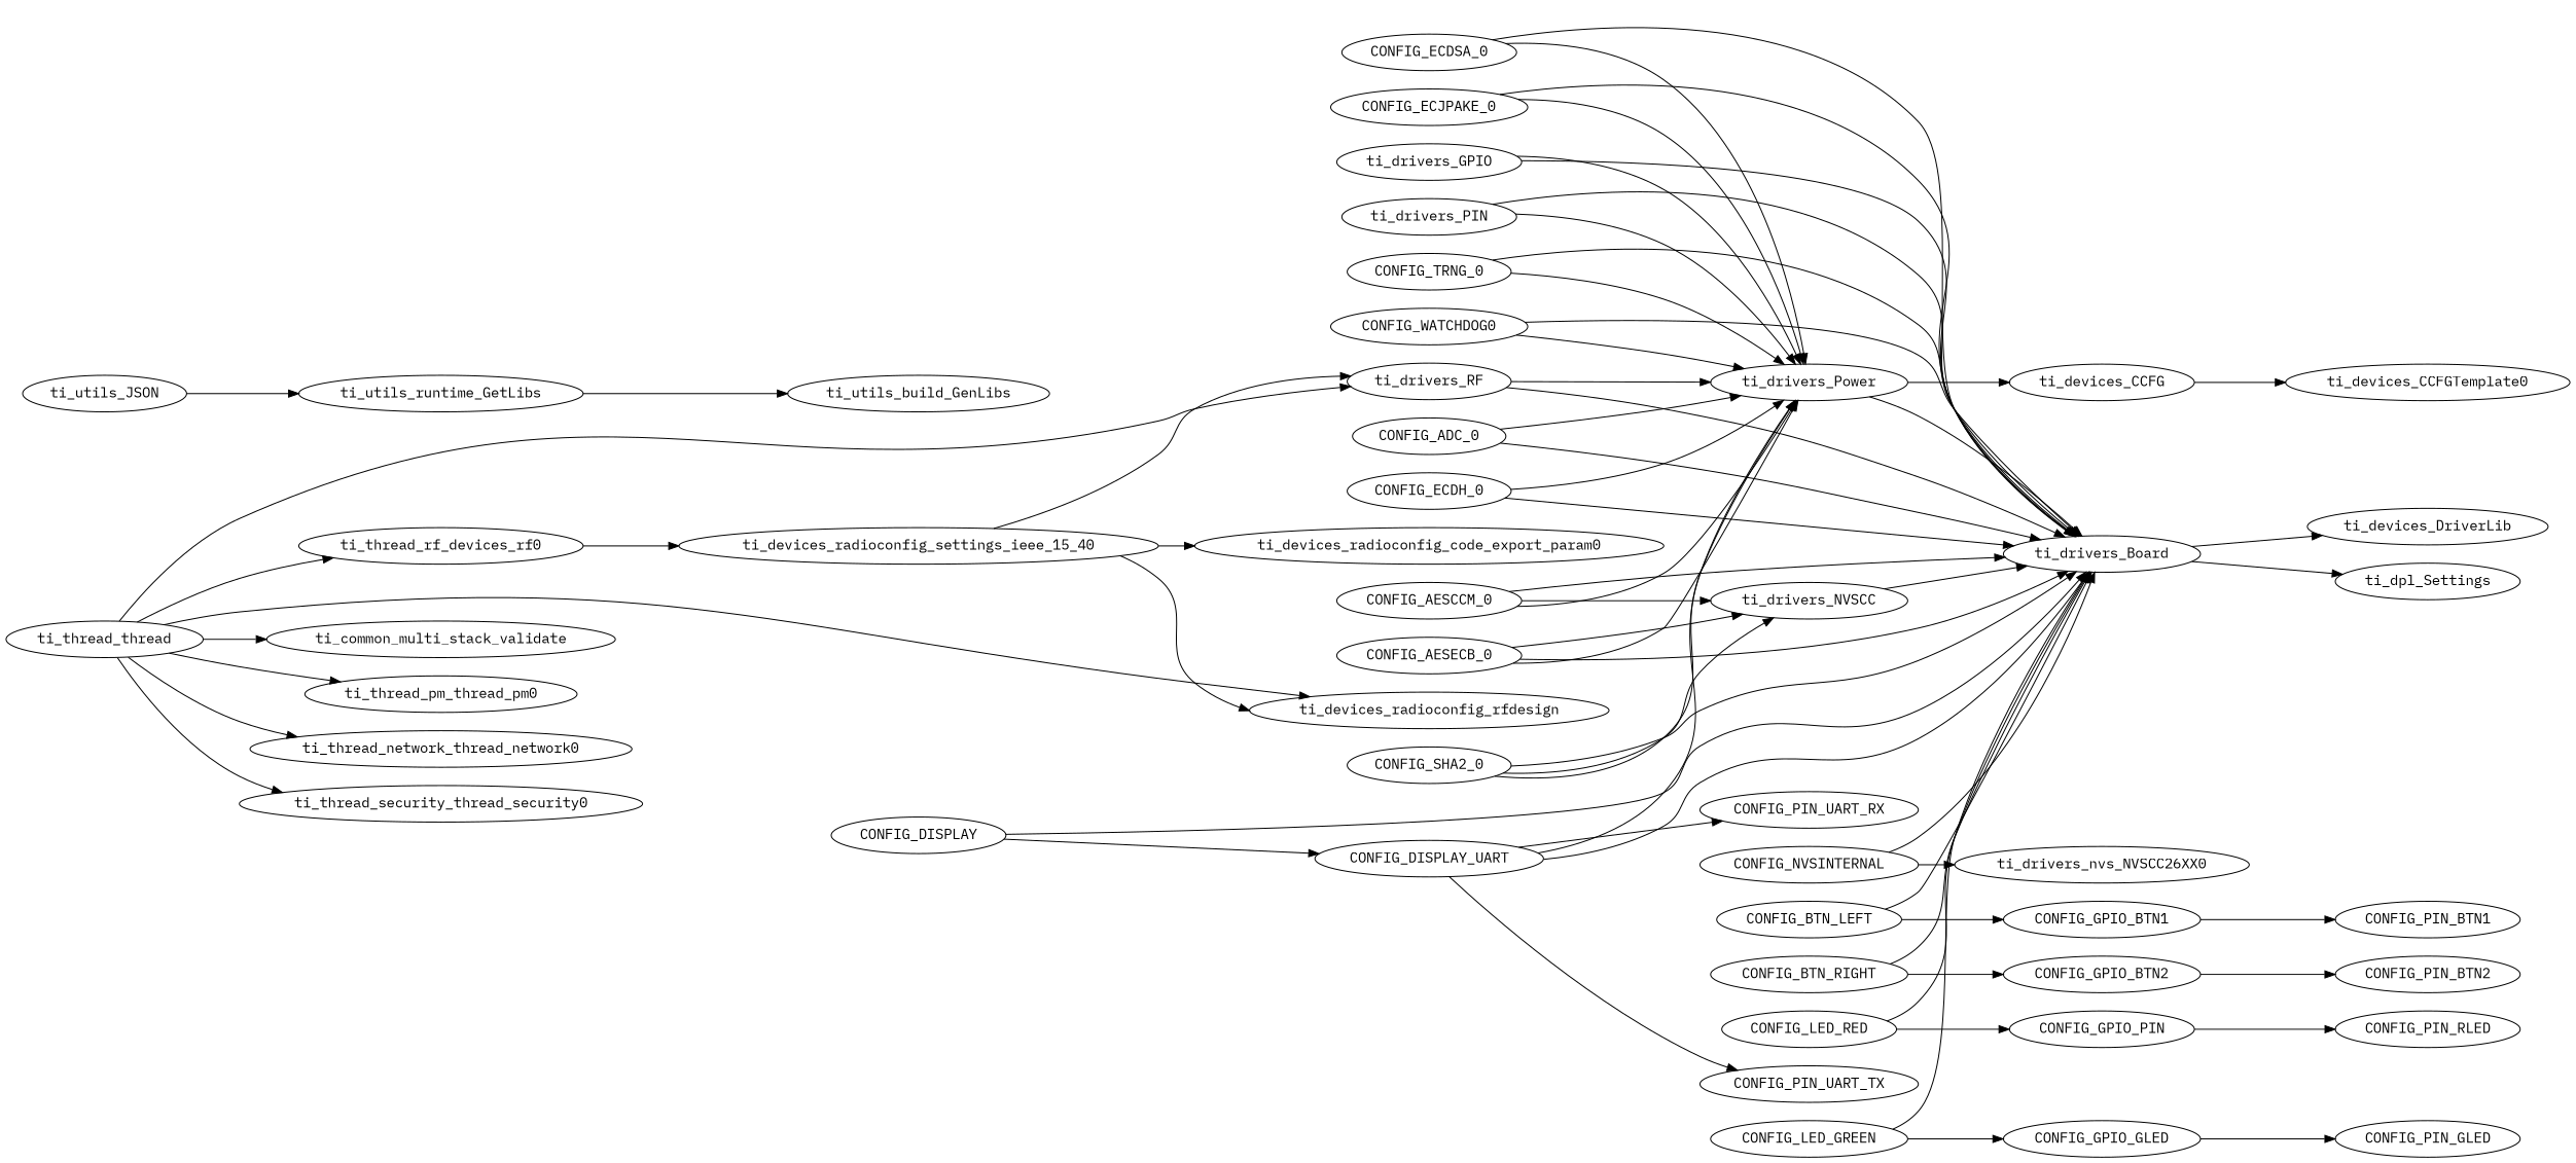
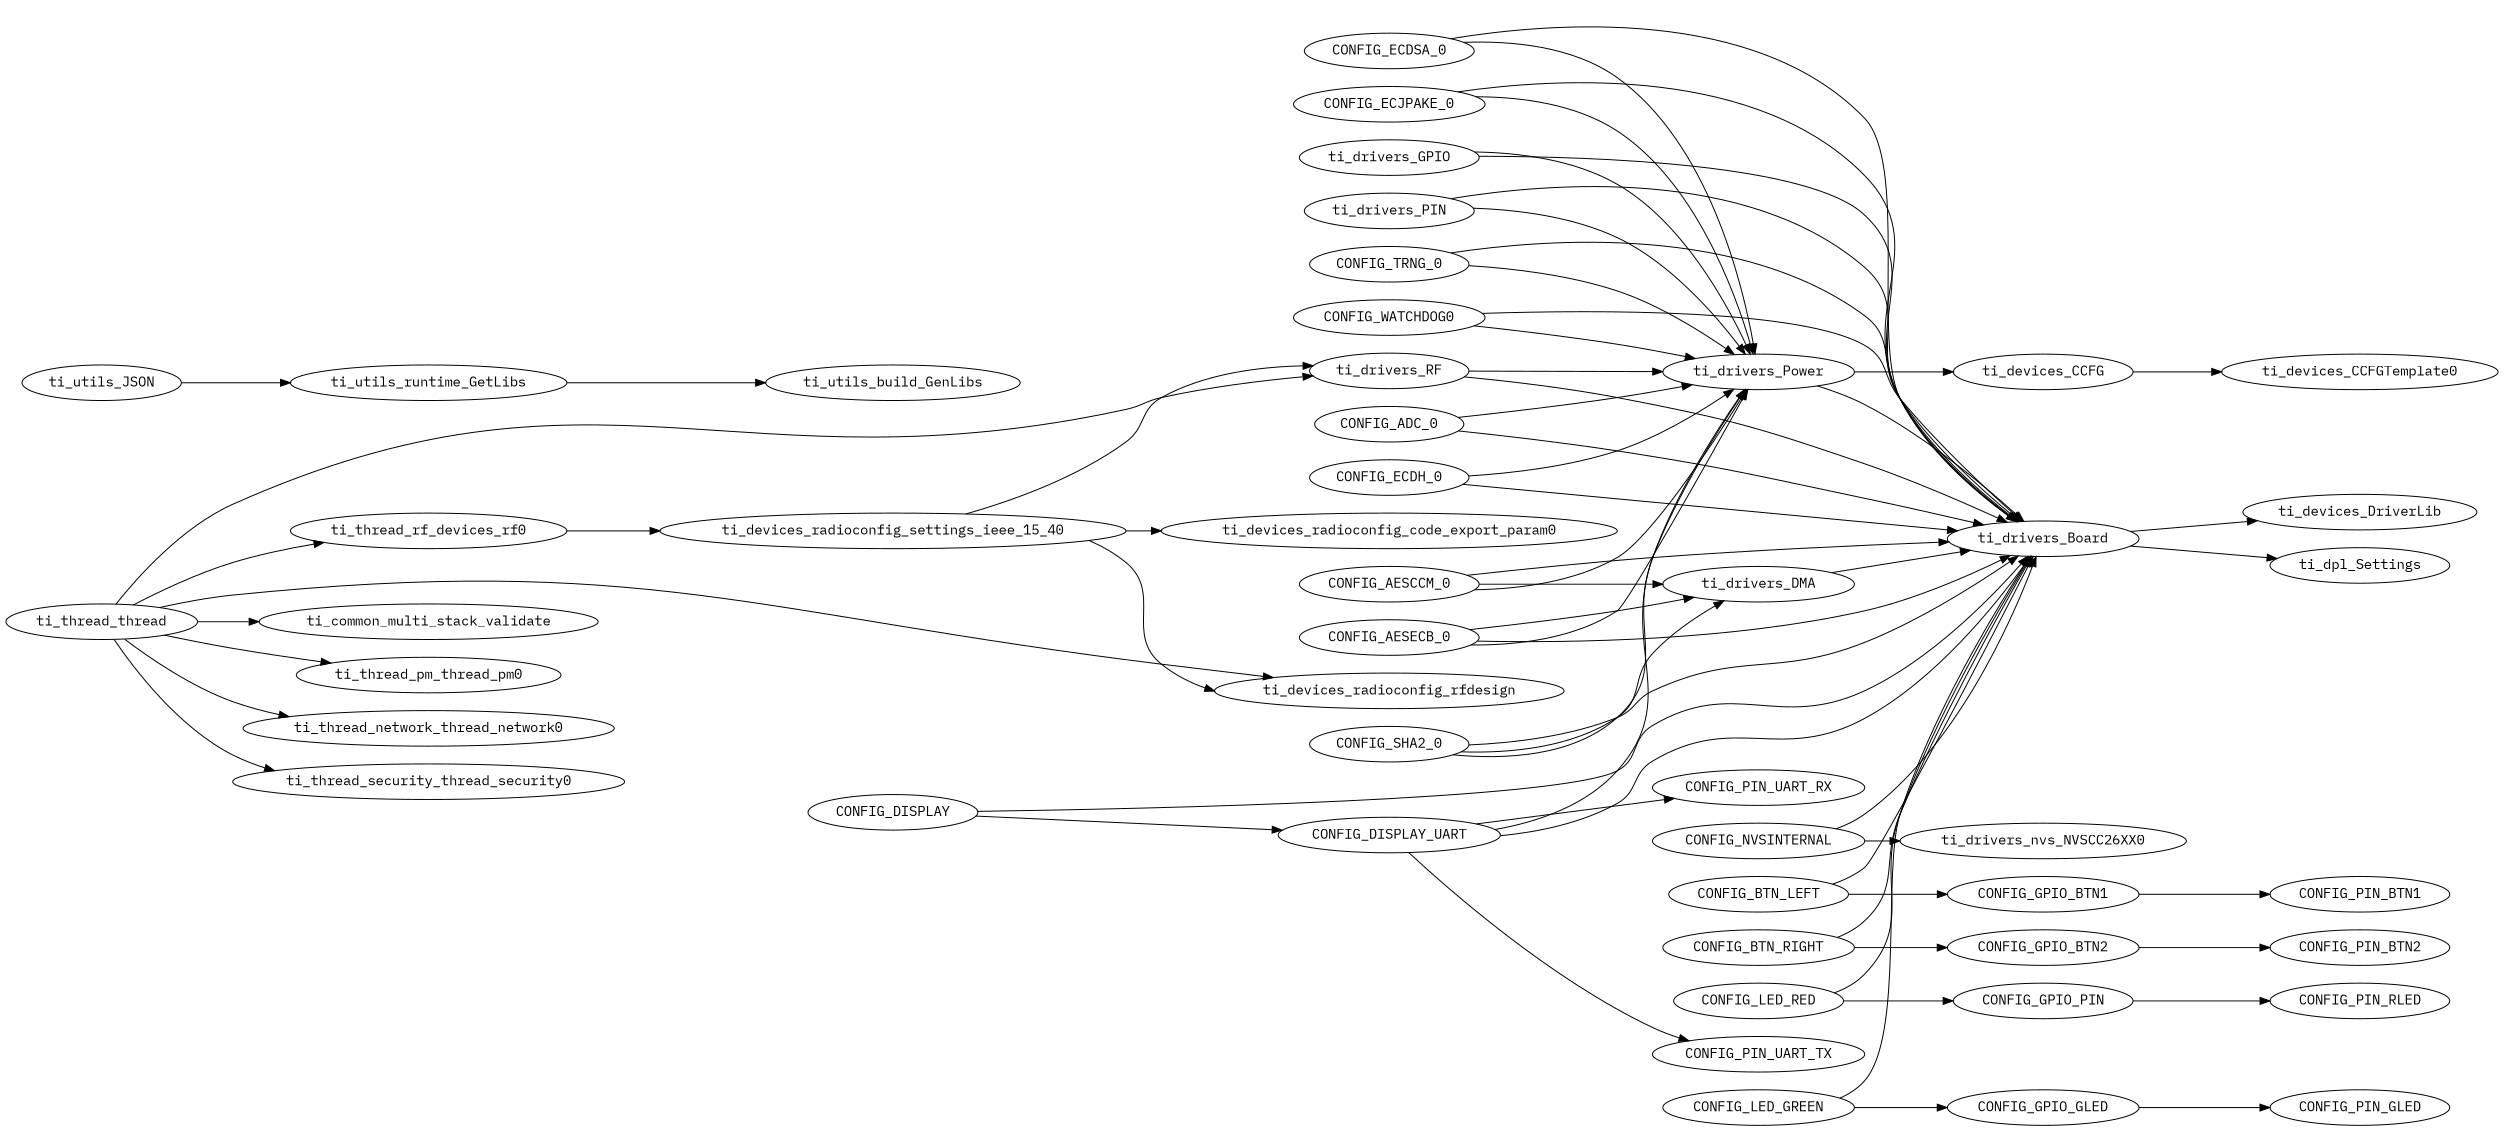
  digraph {
    fontname="IBM Plex Mono"
    rankdir=LR
    node [fontname="IBM Plex Mono"]
    edge [fontname="IBM Plex Mono"]
    ti_devices_CCFG
    ti_devices_CCFGTemplate0
    ti_devices_radioconfig_settings_ieee_15_40
    ti_drivers_RF
    ti_devices_radioconfig_rfdesign
    ti_devices_radioconfig_code_export_param0
    ti_drivers_Board
    ti_drivers_Power
    ti_devices_DriverLib
    ti_dpl_Settings
    CONFIG_DISPLAY
    CONFIG_DISPLAY_UART
    CONFIG_PIN_UART_TX
    CONFIG_PIN_UART_RX
    CONFIG_ADC_0
    CONFIG_AESCCM_0
-   ti_drivers_DMA [label=ti_drivers_NVSCC]
+   ti_drivers_DMA
    CONFIG_AESECB_0
    CONFIG_ECDH_0
    CONFIG_ECDSA_0
    CONFIG_ECJPAKE_0
    ti_drivers_GPIO
    CONFIG_GPIO_BTN1
    CONFIG_PIN_BTN1
    CONFIG_GPIO_BTN2
    CONFIG_PIN_BTN2
    n27 [label=CONFIG_GPIO_PIN]
    CONFIG_PIN_RLED
    CONFIG_GPIO_GLED
    CONFIG_PIN_GLED
    CONFIG_NVSINTERNAL
    ti_drivers_nvs_NVSCC26XX0
    ti_drivers_PIN
    CONFIG_SHA2_0
    CONFIG_TRNG_0
    CONFIG_WATCHDOG0
    CONFIG_BTN_LEFT
    CONFIG_BTN_RIGHT
    CONFIG_LED_RED
    CONFIG_LED_GREEN
    n41 [label=ti_thread_rf_devices_rf0]
    ti_thread_thread
    ti_common_multi_stack_validate
    ti_thread_pm_thread_pm0
    ti_thread_network_thread_network0
    ti_thread_security_thread_security0
    ti_utils_JSON
    ti_utils_runtime_GetLibs
    ti_utils_build_GenLibs
    ti_devices_CCFG -> ti_devices_CCFGTemplate0
    ti_devices_radioconfig_settings_ieee_15_40 -> ti_drivers_RF
    ti_devices_radioconfig_settings_ieee_15_40 -> ti_devices_radioconfig_rfdesign
    ti_devices_radioconfig_settings_ieee_15_40 -> ti_devices_radioconfig_code_export_param0
    ti_drivers_RF -> ti_drivers_Board
    ti_drivers_RF -> ti_drivers_Power
    ti_drivers_Board -> ti_devices_DriverLib
    ti_drivers_Board -> ti_dpl_Settings
    ti_drivers_Power -> ti_devices_CCFG
    ti_drivers_Power -> ti_drivers_Board
    CONFIG_DISPLAY -> ti_drivers_Board
    CONFIG_DISPLAY -> CONFIG_DISPLAY_UART
    CONFIG_DISPLAY_UART -> ti_drivers_Board
    CONFIG_DISPLAY_UART -> ti_drivers_Power
    CONFIG_DISPLAY_UART -> CONFIG_PIN_UART_TX
    CONFIG_DISPLAY_UART -> CONFIG_PIN_UART_RX
    CONFIG_ADC_0 -> ti_drivers_Board
    CONFIG_ADC_0 -> ti_drivers_Power
    CONFIG_AESCCM_0 -> ti_drivers_Board
    CONFIG_AESCCM_0 -> ti_drivers_Power
    CONFIG_AESCCM_0 -> ti_drivers_DMA
    ti_drivers_DMA -> ti_drivers_Board
    CONFIG_AESECB_0 -> ti_drivers_Board
    CONFIG_AESECB_0 -> ti_drivers_Power
    CONFIG_AESECB_0 -> ti_drivers_DMA
    CONFIG_ECDH_0 -> ti_drivers_Board
    CONFIG_ECDH_0 -> ti_drivers_Power
    CONFIG_ECDSA_0 -> ti_drivers_Board
    CONFIG_ECDSA_0 -> ti_drivers_Power
    CONFIG_ECJPAKE_0 -> ti_drivers_Board
    CONFIG_ECJPAKE_0 -> ti_drivers_Power
    ti_drivers_GPIO -> ti_drivers_Board
    ti_drivers_GPIO -> ti_drivers_Power
    CONFIG_GPIO_BTN1 -> CONFIG_PIN_BTN1
    CONFIG_GPIO_BTN2 -> CONFIG_PIN_BTN2
    n27 -> CONFIG_PIN_RLED
    CONFIG_GPIO_GLED -> CONFIG_PIN_GLED
    CONFIG_NVSINTERNAL -> ti_drivers_Board
    CONFIG_NVSINTERNAL -> ti_drivers_nvs_NVSCC26XX0
    ti_drivers_PIN -> ti_drivers_Board
    ti_drivers_PIN -> ti_drivers_Power
    CONFIG_SHA2_0 -> ti_drivers_Board
    CONFIG_SHA2_0 -> ti_drivers_Power
    CONFIG_SHA2_0 -> ti_drivers_DMA
    CONFIG_TRNG_0 -> ti_drivers_Board
    CONFIG_TRNG_0 -> ti_drivers_Power
    CONFIG_WATCHDOG0 -> ti_drivers_Board
    CONFIG_WATCHDOG0 -> ti_drivers_Power
    CONFIG_BTN_LEFT -> ti_drivers_Board
    CONFIG_BTN_LEFT -> CONFIG_GPIO_BTN1
    CONFIG_BTN_RIGHT -> ti_drivers_Board
    CONFIG_BTN_RIGHT -> CONFIG_GPIO_BTN2
    CONFIG_LED_RED -> ti_drivers_Board
    CONFIG_LED_RED -> n27
    CONFIG_LED_GREEN -> ti_drivers_Board
    CONFIG_LED_GREEN -> CONFIG_GPIO_GLED
    n41 -> ti_devices_radioconfig_settings_ieee_15_40
    ti_thread_thread -> ti_drivers_RF
    ti_thread_thread -> ti_devices_radioconfig_rfdesign
    ti_thread_thread -> n41
    ti_thread_thread -> ti_common_multi_stack_validate
    ti_thread_thread -> ti_thread_pm_thread_pm0
    ti_thread_thread -> ti_thread_network_thread_network0
    ti_thread_thread -> ti_thread_security_thread_security0
    ti_utils_JSON -> ti_utils_runtime_GetLibs
    ti_utils_runtime_GetLibs -> ti_utils_build_GenLibs
  }
